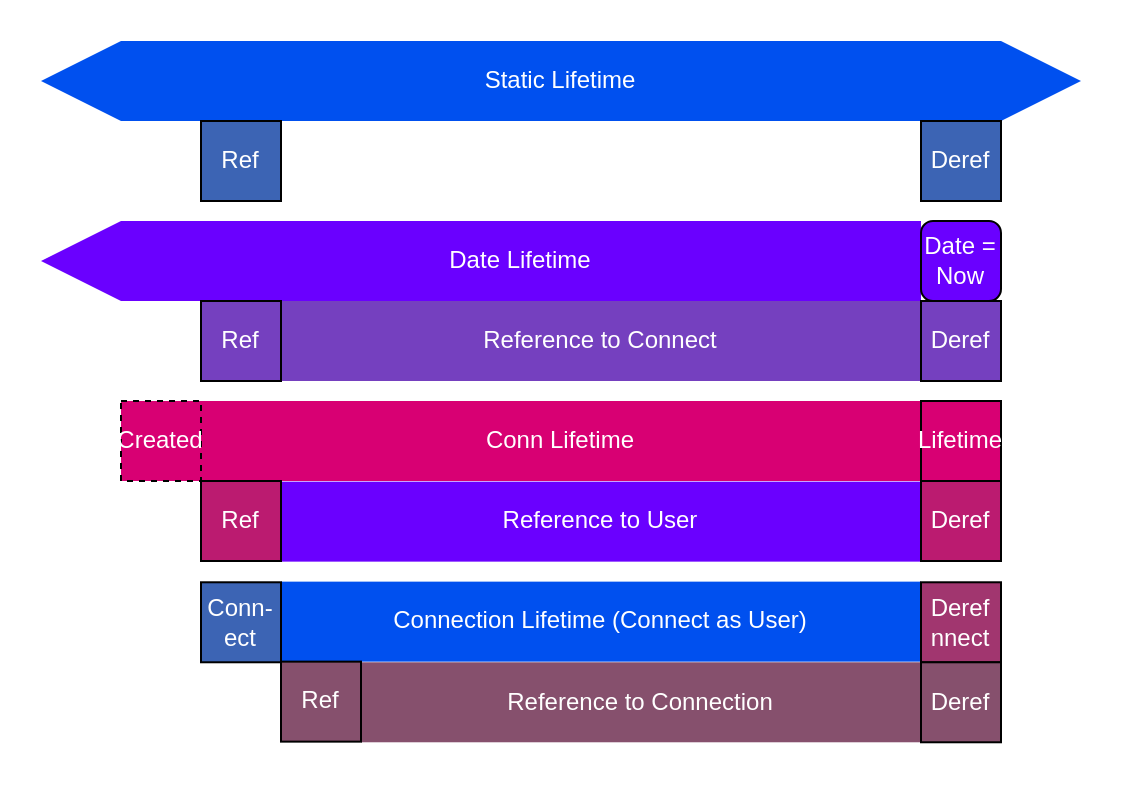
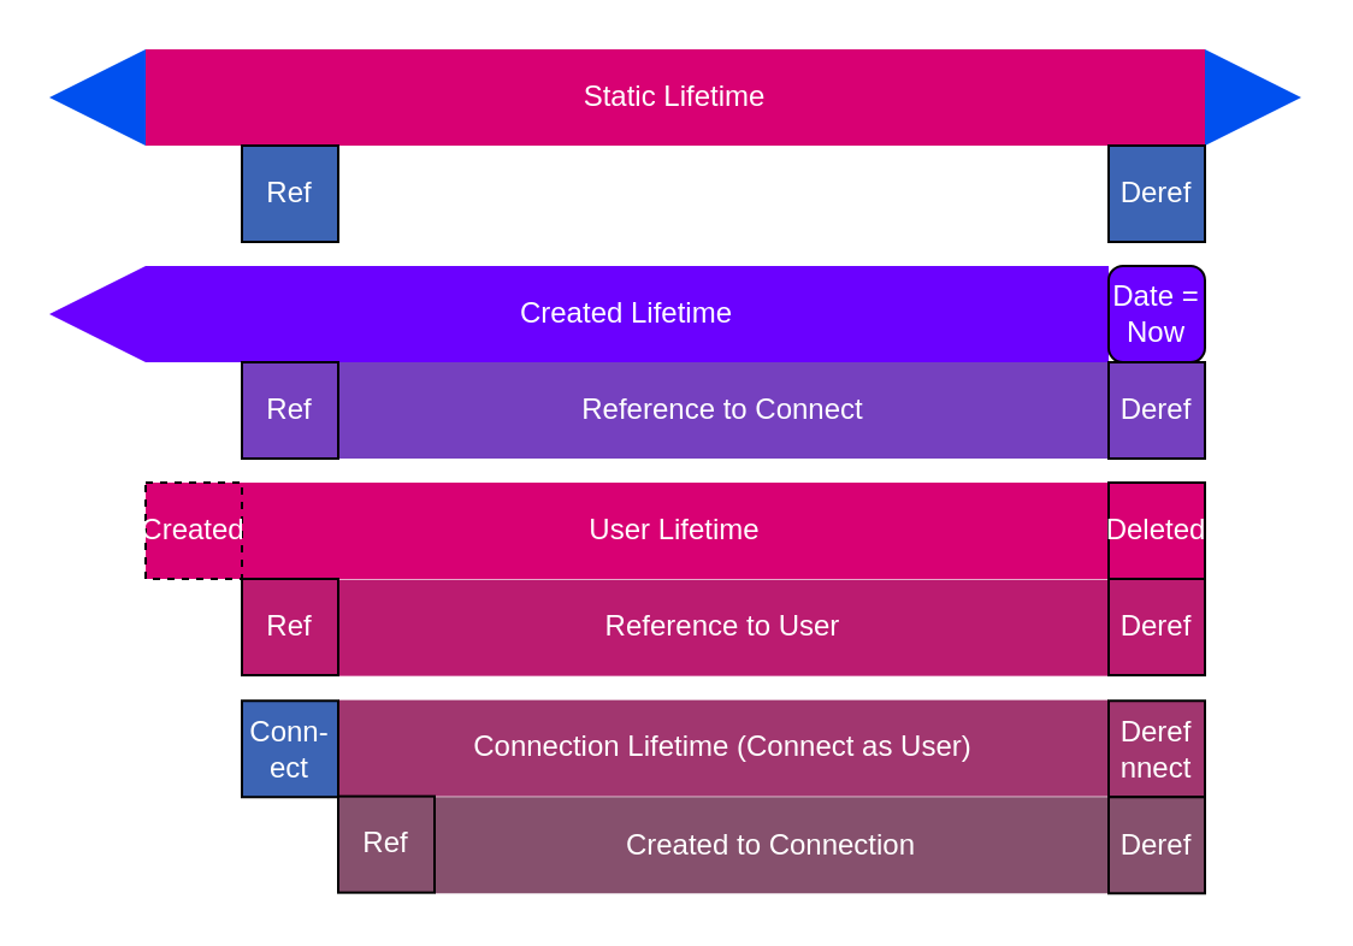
  <mxCell id="0" />
  <mxCell id="1" parent="0" />
- <mxCell id="2" value="Static Lifetime" style="rounded=0;whiteSpace=wrap;html=1;fillColor=#0050ef;strokeColor=none;fontColor=#ffffff;" parent="1" vertex="1"><mxGeometry x="60" width="440" height="40" as="geometry" y="20" /></mxCell>
+ <mxCell id="2" value="Static Lifetime" style="rounded=0;whiteSpace=wrap;html=1;fillColor=#d80073;strokeColor=none;fontColor=#ffffff;" parent="1" vertex="1"><mxGeometry x="60" width="440" height="40" as="geometry" y="20" /></mxCell>
  <mxCell id="3" value="" style="triangle;whiteSpace=wrap;html=1;fillColor=#0050ef;strokeColor=none;fontColor=#ffffff;" parent="1" vertex="1"><mxGeometry x="500" width="40" height="40" as="geometry" y="20" /></mxCell>
  <mxCell id="4" value="Ref" style="rounded=0;whiteSpace=wrap;html=1;fillColor=#3C64B4;fontColor=#ffffff;strokeColor=default;" parent="1" vertex="1"><mxGeometry x="100" y="60" width="40" height="40" as="geometry" /></mxCell>
  <mxCell id="5" value="Deref" style="rounded=0;whiteSpace=wrap;html=1;fillColor=#3C64B4;fontColor=#ffffff;strokeColor=default;" parent="1" vertex="1"><mxGeometry x="460" y="60" width="40" height="40" as="geometry" /></mxCell>
- <mxCell id="6" value="Date Lifetime" style="rounded=0;whiteSpace=wrap;html=1;fillColor=#6a00ff;strokeColor=none;fontColor=#ffffff;" parent="1" vertex="1"><mxGeometry x="60" y="110" width="400" height="40" as="geometry" /></mxCell>
+ <mxCell id="6" value="Created Lifetime" style="rounded=0;whiteSpace=wrap;html=1;fillColor=#6a00ff;strokeColor=none;fontColor=#ffffff;" parent="1" vertex="1"><mxGeometry x="60" y="110" width="400" height="40" as="geometry" /></mxCell>
  <mxCell id="7" value="Reference to Connect" style="rounded=0;whiteSpace=wrap;html=1;fillColor=#7540BF;fontColor=#ffffff;strokeColor=none;" parent="1" vertex="1"><mxGeometry x="140" y="150" width="320" height="40" as="geometry" /></mxCell>
  <mxCell id="8" value="Ref" style="rounded=0;whiteSpace=wrap;html=1;fillColor=#7540BF;fontColor=#ffffff;strokeColor=default;" parent="1" vertex="1"><mxGeometry x="100" y="150" width="40" height="40" as="geometry" /></mxCell>
  <mxCell id="9" value="Deref" style="rounded=0;whiteSpace=wrap;html=1;fillColor=#7540BF;fontColor=#ffffff;strokeColor=default;" parent="1" vertex="1"><mxGeometry x="460" y="150" width="40" height="40" as="geometry" /></mxCell>
  <mxCell id="10" value="" style="curved=1;endArrow=classic;html=1;rounded=0;exitX=1;exitY=0.5;exitDx=0;exitDy=0;entryX=0.97;entryY=1.017;entryDx=0;entryDy=0;entryPerimeter=0;fillColor=#6a00ff;strokeColor=none;" parent="1" source="9" target="6" edge="1"><mxGeometry width="50" height="50" relative="1" as="geometry"><mxPoint x="465.08" y="161.6" as="sourcePoint" /><mxPoint x="491" y="180" as="targetPoint" /><Array as="points"><mxPoint x="470" y="180" /></Array></mxGeometry></mxCell>
  <mxCell id="11" value="Date =&lt;br&gt;Now" style="whiteSpace=wrap;html=1;fillColor=#6a00ff;fontColor=#ffffff;strokeColor=default;rounded=1;" parent="1" vertex="1"><mxGeometry x="460" y="110" width="40" height="40" as="geometry" /></mxCell>
- <mxCell id="12" value="Conn Lifetime" style="rounded=0;whiteSpace=wrap;html=1;fillColor=#d80073;fontColor=#ffffff;strokeColor=none;" parent="1" vertex="1"><mxGeometry x="100" y="200" width="360" height="40" as="geometry" /></mxCell>
+ <mxCell id="12" value="User Lifetime" style="rounded=0;whiteSpace=wrap;html=1;fillColor=#d80073;fontColor=#ffffff;strokeColor=none;" parent="1" vertex="1"><mxGeometry x="100" y="200" width="360" height="40" as="geometry" /></mxCell>
  <mxCell id="13" value="Created" style="rounded=0;whiteSpace=wrap;html=1;fillColor=#d80073;fontColor=#ffffff;strokeColor=default;dashed=1;" parent="1" vertex="1"><mxGeometry x="60" y="200" width="40" height="40" as="geometry" /></mxCell>
- <mxCell id="14" value="Lifetime" style="rounded=0;whiteSpace=wrap;html=1;fillColor=#d80073;fontColor=#ffffff;strokeColor=default;" parent="1" vertex="1"><mxGeometry x="460" y="200" width="40" height="40" as="geometry" /></mxCell>
+ <mxCell id="14" value="Deleted" style="rounded=0;whiteSpace=wrap;html=1;fillColor=#d80073;fontColor=#ffffff;strokeColor=default;" parent="1" vertex="1"><mxGeometry x="460" y="200" width="40" height="40" as="geometry" /></mxCell>
  <mxCell id="15" value="" style="triangle;whiteSpace=wrap;html=1;fillColor=#0050ef;strokeColor=none;fontColor=#ffffff;rotation=-180;" parent="1" vertex="1"><mxGeometry x="20" width="40" height="40" as="geometry" y="20" /></mxCell>
  <mxCell id="16" value="" style="triangle;whiteSpace=wrap;html=1;fillColor=#6a00ff;strokeColor=none;fontColor=#ffffff;rotation=-180;" parent="1" vertex="1"><mxGeometry x="20" y="110" width="40" height="40" as="geometry" /></mxCell>
- <mxCell id="17" value="Reference to User" style="rounded=0;whiteSpace=wrap;html=1;fillColor=#6a00ff;fontColor=#ffffff;strokeColor=none;" parent="1" vertex="1"><mxGeometry x="140" y="240.32" width="320" height="40" as="geometry" /></mxCell>
+ <mxCell id="17" value="Reference to User" style="rounded=0;whiteSpace=wrap;html=1;fillColor=#BB1B70;fontColor=#ffffff;strokeColor=none;" parent="1" vertex="1"><mxGeometry x="140" y="240.32" width="320" height="40" as="geometry" /></mxCell>
  <mxCell id="18" value="Ref" style="rounded=0;whiteSpace=wrap;html=1;fillColor=#BB1B70;fontColor=#ffffff;strokeColor=default;" parent="1" vertex="1"><mxGeometry x="100" y="240" width="40" height="40" as="geometry" /></mxCell>
  <mxCell id="19" value="Deref" style="rounded=0;whiteSpace=wrap;html=1;fillColor=#BB1B70;fontColor=#ffffff;strokeColor=default;" parent="1" vertex="1"><mxGeometry x="460" y="240" width="40" height="40" as="geometry" /></mxCell>
- <mxCell id="20" value="Connection Lifetime (Connect as User)" style="rounded=0;whiteSpace=wrap;html=1;fillColor=#0050ef;fontColor=#ffffff;strokeColor=none;" parent="1" vertex="1"><mxGeometry x="140" y="290.32" width="320" height="40" as="geometry" /></mxCell>
+ <mxCell id="20" value="Connection Lifetime (Connect as User)" style="rounded=0;whiteSpace=wrap;html=1;fillColor=#A1366F;fontColor=#ffffff;strokeColor=none;" parent="1" vertex="1"><mxGeometry x="140" y="290.32" width="320" height="40" as="geometry" /></mxCell>
  <mxCell id="21" value="Conn-&lt;br&gt;ect" style="rounded=0;whiteSpace=wrap;html=1;fillColor=#3c64b4;fontColor=#ffffff;strokeColor=default;" parent="1" vertex="1"><mxGeometry x="100" y="290.64" width="40" height="40" as="geometry" /></mxCell>
  <mxCell id="22" value="Deref&lt;br&gt;nnect" style="rounded=0;whiteSpace=wrap;html=1;fillColor=#A1366F;fontColor=#ffffff;strokeColor=default;" parent="1" vertex="1"><mxGeometry x="460" y="290.64" width="40" height="40" as="geometry" /></mxCell>
- <mxCell id="23" value="Reference to Connection" style="rounded=0;whiteSpace=wrap;html=1;fillColor=#86506D;fontColor=#ffffff;strokeColor=none;" parent="1" vertex="1"><mxGeometry x="180" y="330.64" width="280" height="40" as="geometry" /></mxCell>
+ <mxCell id="23" value="Created to Connection" style="rounded=0;whiteSpace=wrap;html=1;fillColor=#86506D;fontColor=#ffffff;strokeColor=none;" parent="1" vertex="1"><mxGeometry x="180" y="330.64" width="280" height="40" as="geometry" /></mxCell>
  <mxCell id="24" value="Ref" style="rounded=0;whiteSpace=wrap;html=1;fillColor=#86506D;fontColor=#ffffff;strokeColor=default;" parent="1" vertex="1"><mxGeometry x="140" y="330.32" width="40" height="40" as="geometry" /></mxCell>
  <mxCell id="25" value="Deref" style="rounded=0;whiteSpace=wrap;html=1;fillColor=#86506D;fontColor=#ffffff;strokeColor=default;" parent="1" vertex="1"><mxGeometry x="460" y="330.64" width="40" height="40" as="geometry" /></mxCell>
